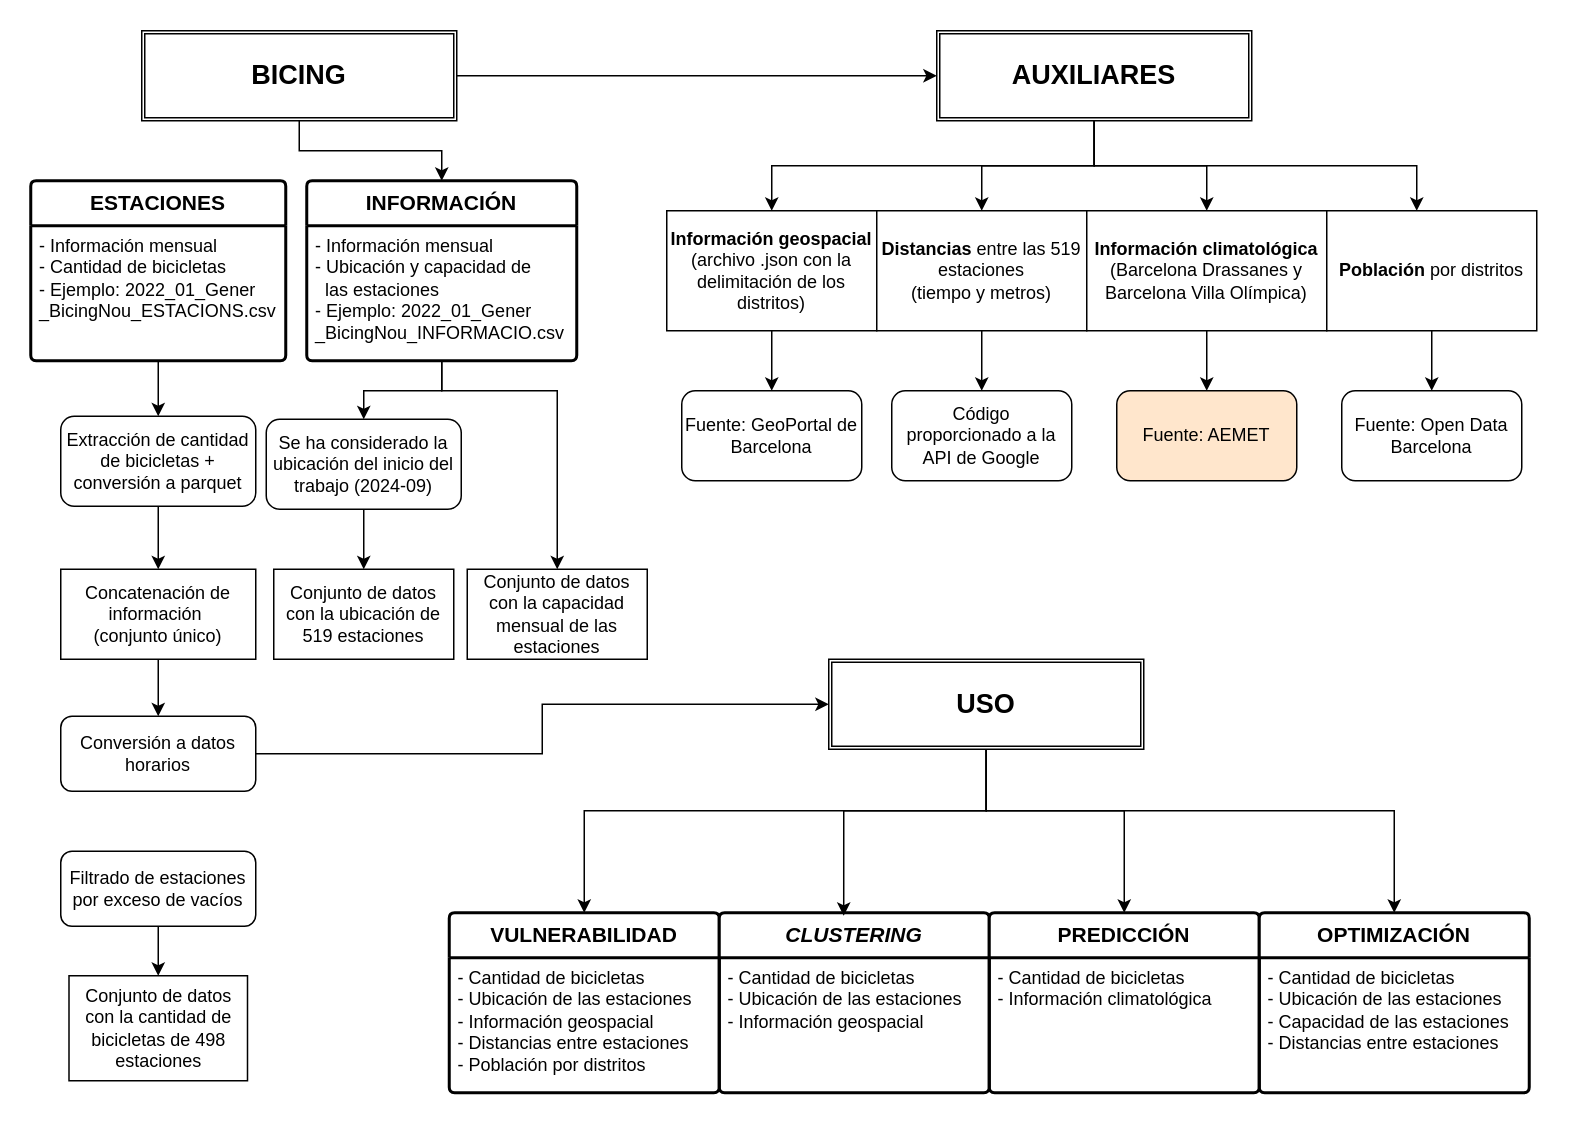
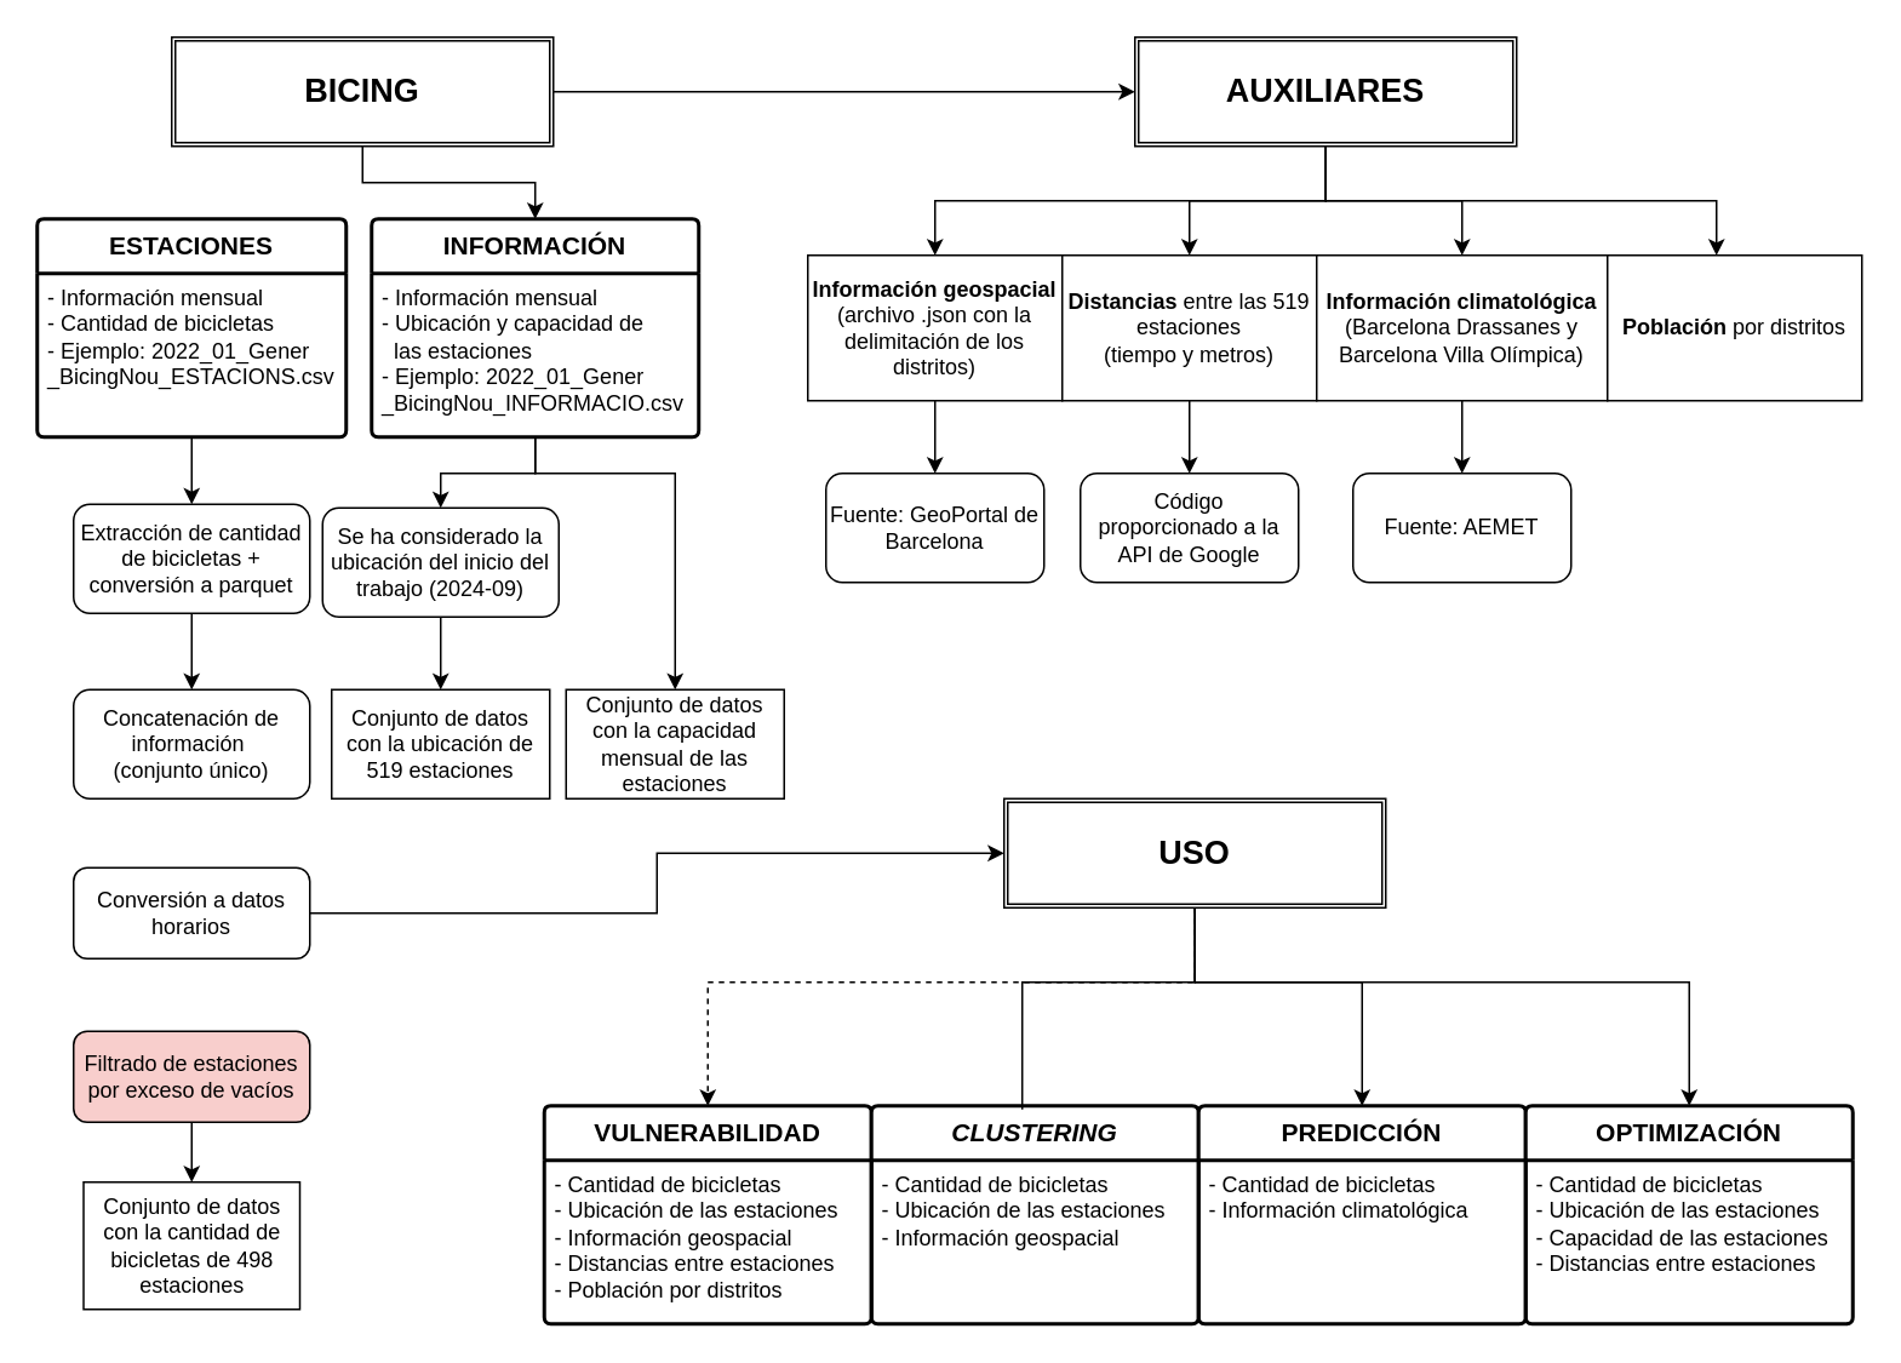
  <mxCell id="0" />
  <mxCell id="1" parent="0" />
  <mxCell id="2" style="edgeStyle=orthogonalEdgeStyle;rounded=0;orthogonalLoop=1;jettySize=auto;html=1;" parent="1" source="4" target="9" edge="1"><mxGeometry relative="1" as="geometry" /></mxCell>
  <mxCell id="3" style="edgeStyle=orthogonalEdgeStyle;rounded=0;orthogonalLoop=1;jettySize=auto;html=1;entryX=0.5;entryY=0;entryDx=0;entryDy=0;" parent="1" source="4" target="13" edge="1"><mxGeometry relative="1" as="geometry" /></mxCell>
  <mxCell id="4" value="&lt;font style=&quot;font-size: 18px;&quot;&gt;&lt;b&gt;BICING&lt;/b&gt;&lt;/font&gt;" style="shape=ext;double=1;rounded=0;whiteSpace=wrap;html=1;fillColor=none;" parent="1" vertex="1"><mxGeometry x="94" y="20" width="210" height="60" as="geometry" /></mxCell>
  <mxCell id="5" style="edgeStyle=orthogonalEdgeStyle;rounded=0;orthogonalLoop=1;jettySize=auto;html=1;" parent="1" source="9" target="31" edge="1"><mxGeometry relative="1" as="geometry" /></mxCell>
  <mxCell id="6" style="edgeStyle=orthogonalEdgeStyle;rounded=0;orthogonalLoop=1;jettySize=auto;html=1;" parent="1" source="9" target="29" edge="1"><mxGeometry relative="1" as="geometry"><Array as="points"><mxPoint x="729" y="110" /><mxPoint x="514" y="110" /></Array></mxGeometry></mxCell>
  <mxCell id="7" style="edgeStyle=orthogonalEdgeStyle;rounded=0;orthogonalLoop=1;jettySize=auto;html=1;" parent="1" source="9" target="33" edge="1"><mxGeometry relative="1" as="geometry" /></mxCell>
  <mxCell id="8" style="edgeStyle=orthogonalEdgeStyle;rounded=0;orthogonalLoop=1;jettySize=auto;html=1;" parent="1" source="9" target="35" edge="1"><mxGeometry relative="1" as="geometry"><Array as="points"><mxPoint x="729" y="110" /><mxPoint x="944" y="110" /></Array></mxGeometry></mxCell>
  <mxCell id="9" value="&lt;font style=&quot;font-size: 18px;&quot;&gt;&lt;b&gt;AUXILIARES&lt;/b&gt;&lt;/font&gt;" style="shape=ext;double=1;rounded=0;whiteSpace=wrap;html=1;fillColor=none;" parent="1" vertex="1"><mxGeometry x="624" y="20" width="210" height="60" as="geometry" /></mxCell>
  <mxCell id="10" value="&lt;b&gt;ESTACIONES&lt;/b&gt;" style="swimlane;childLayout=stackLayout;horizontal=1;startSize=30;horizontalStack=0;rounded=1;fontSize=14;fontStyle=0;strokeWidth=2;resizeParent=0;resizeLast=1;shadow=0;dashed=0;align=center;arcSize=4;whiteSpace=wrap;html=1;fillColor=none;" parent="1" vertex="1"><mxGeometry x="20" y="120" width="170" height="120" as="geometry"><mxRectangle x="300" y="-2330" width="150" height="50" as="alternateBounds" /></mxGeometry></mxCell>
  <mxCell id="11" value="- Información mensual&lt;div&gt;- Cantidad de bicicletas&lt;/div&gt;&lt;div&gt;- Ejemplo:&amp;nbsp;2022_01_Gener&lt;/div&gt;&lt;div&gt;_BicingNou_ESTACIONS.csv&lt;/div&gt;" style="align=left;strokeColor=none;fillColor=none;spacingLeft=4;fontSize=12;verticalAlign=top;resizable=0;rotatable=0;part=1;html=1;" parent="10" vertex="1"><mxGeometry y="30" width="170" height="90" as="geometry" /></mxCell>
  <mxCell id="12" style="edgeStyle=orthogonalEdgeStyle;rounded=0;orthogonalLoop=1;jettySize=auto;html=1;entryX=0.5;entryY=0;entryDx=0;entryDy=0;" parent="1" source="13" target="19" edge="1"><mxGeometry relative="1" as="geometry" /></mxCell>
  <mxCell id="13" value="&lt;b&gt;INFORMACIÓN&lt;/b&gt;" style="swimlane;childLayout=stackLayout;horizontal=1;startSize=30;horizontalStack=0;rounded=1;fontSize=14;fontStyle=0;strokeWidth=2;resizeParent=0;resizeLast=1;shadow=0;dashed=0;align=center;arcSize=4;whiteSpace=wrap;html=1;fillColor=#FFFFFF;" parent="1" vertex="1"><mxGeometry x="204" y="120" width="180" height="120" as="geometry"><mxRectangle x="300" y="-2330" width="150" height="50" as="alternateBounds" /></mxGeometry></mxCell>
  <mxCell id="14" value="- Información mensual&lt;div&gt;- Ubicación y capacidad de&lt;/div&gt;&lt;div&gt;&amp;nbsp; las estaciones&lt;/div&gt;&lt;div&gt;- Ejemplo:&amp;nbsp;2022_01_Gener&lt;/div&gt;&lt;div&gt;_BicingNou_INFORMACIO.csv&lt;/div&gt;" style="align=left;strokeColor=none;fillColor=none;spacingLeft=4;fontSize=12;verticalAlign=top;resizable=0;rotatable=0;part=1;html=1;" parent="13" vertex="1"><mxGeometry y="30" width="180" height="90" as="geometry" /></mxCell>
  <mxCell id="15" value="" style="edgeStyle=orthogonalEdgeStyle;rounded=0;orthogonalLoop=1;jettySize=auto;html=1;" edge="1" parent="1" source="16" target="21"><mxGeometry relative="1" as="geometry" /></mxCell>
  <mxCell id="16" value="Extracción de cantidad de bicicletas + conversión a parquet" style="rounded=1;whiteSpace=wrap;html=1;" parent="1" vertex="1"><mxGeometry x="40" y="277" width="130" height="60" as="geometry" /></mxCell>
  <mxCell id="17" style="edgeStyle=orthogonalEdgeStyle;rounded=0;orthogonalLoop=1;jettySize=auto;html=1;exitX=0.5;exitY=1;exitDx=0;exitDy=0;" parent="1" source="11" target="16" edge="1"><mxGeometry relative="1" as="geometry" /></mxCell>
  <mxCell id="18" value="" style="edgeStyle=orthogonalEdgeStyle;rounded=0;orthogonalLoop=1;jettySize=auto;html=1;" parent="1" source="19" target="24" edge="1"><mxGeometry relative="1" as="geometry" /></mxCell>
  <mxCell id="19" value="&lt;div&gt;&lt;br&gt;&lt;/div&gt;Se ha considerado la ubicación del inicio del trabajo (2024-09)&lt;div&gt;&lt;br&gt;&lt;/div&gt;" style="rounded=1;whiteSpace=wrap;html=1;" parent="1" vertex="1"><mxGeometry x="177" y="279" width="130" height="60" as="geometry" /></mxCell>
- <mxCell id="20" value="" style="edgeStyle=orthogonalEdgeStyle;rounded=0;orthogonalLoop=1;jettySize=auto;html=1;" parent="1" source="21" target="23" edge="1"><mxGeometry relative="1" as="geometry" /></mxCell>
- <mxCell id="21" value="Concatenación de información&amp;nbsp;&lt;div&gt;(conjunto único)&lt;/div&gt;" style="whiteSpace=wrap;html=1;rounded=0;" parent="1" vertex="1"><mxGeometry x="40" y="379" width="130" height="60" as="geometry" /></mxCell>
+ <mxCell id="21" value="Concatenación de información&amp;nbsp;&lt;div&gt;(conjunto único)&lt;/div&gt;" style="rounded=1;whiteSpace=wrap;html=1;" parent="1" vertex="1"><mxGeometry x="40" y="379" width="130" height="60" as="geometry" /></mxCell>
  <mxCell id="22" value="" style="edgeStyle=orthogonalEdgeStyle;rounded=0;orthogonalLoop=1;jettySize=auto;html=1;" edge="1" parent="1" source="23" target="45"><mxGeometry relative="1" as="geometry" /></mxCell>
  <mxCell id="23" value="Conversión a datos horarios" style="rounded=1;whiteSpace=wrap;html=1;" parent="1" vertex="1"><mxGeometry x="40" y="477" width="130" height="50" as="geometry" /></mxCell>
  <mxCell id="24" value="Conjunto de datos con la ubicación de 519 estaciones" style="rounded=0;whiteSpace=wrap;html=1;" parent="1" vertex="1"><mxGeometry x="182" y="379" width="120" height="60" as="geometry" /></mxCell>
  <mxCell id="25" style="edgeStyle=orthogonalEdgeStyle;rounded=0;orthogonalLoop=1;jettySize=auto;html=1;exitX=0.5;exitY=1;exitDx=0;exitDy=0;entryX=0.5;entryY=0;entryDx=0;entryDy=0;" parent="1" source="26" target="27" edge="1"><mxGeometry relative="1" as="geometry" /></mxCell>
- <mxCell id="26" value="Filtrado de estaciones por exceso de vacíos" style="rounded=1;whiteSpace=wrap;html=1;" parent="1" vertex="1"><mxGeometry x="40" y="567" width="130" height="50" as="geometry" /></mxCell>
+ <mxCell id="26" value="Filtrado de estaciones por exceso de vacíos" style="rounded=1;whiteSpace=wrap;html=1;fillColor=#f8cecc;" parent="1" vertex="1"><mxGeometry x="40" y="567" width="130" height="50" as="geometry" /></mxCell>
  <mxCell id="27" value="Conjunto de datos con la cantidad de bicicletas de 498 estaciones" style="rounded=0;whiteSpace=wrap;html=1;" parent="1" vertex="1"><mxGeometry x="45.5" y="650" width="119" height="70" as="geometry" /></mxCell>
  <mxCell id="28" style="edgeStyle=orthogonalEdgeStyle;rounded=0;orthogonalLoop=1;jettySize=auto;html=1;" parent="1" source="29" edge="1"><mxGeometry relative="1" as="geometry"><mxPoint x="514" y="260" as="targetPoint" /></mxGeometry></mxCell>
  <mxCell id="29" value="&lt;b&gt;Información geospacial&lt;/b&gt; (archivo .json con la delimitación de los distritos)" style="rounded=0;whiteSpace=wrap;html=1;" parent="1" vertex="1"><mxGeometry x="444" y="140" width="140" height="80" as="geometry" /></mxCell>
  <mxCell id="30" value="" style="edgeStyle=orthogonalEdgeStyle;rounded=0;orthogonalLoop=1;jettySize=auto;html=1;" parent="1" source="31" target="37" edge="1"><mxGeometry relative="1" as="geometry" /></mxCell>
  <mxCell id="31" value="&lt;b&gt;Distancias&lt;/b&gt; entre las 519 estaciones&lt;div&gt;(tiempo y metros)&lt;/div&gt;" style="rounded=0;whiteSpace=wrap;html=1;" parent="1" vertex="1"><mxGeometry x="584" y="140" width="140" height="80" as="geometry" /></mxCell>
  <mxCell id="32" value="" style="edgeStyle=orthogonalEdgeStyle;rounded=0;orthogonalLoop=1;jettySize=auto;html=1;" parent="1" source="33" target="38" edge="1"><mxGeometry relative="1" as="geometry" /></mxCell>
  <mxCell id="33" value="&lt;b&gt;Información climatológica&lt;/b&gt; (Barcelona Drassanes y Barcelona Villa Olímpica)" style="rounded=0;whiteSpace=wrap;html=1;" parent="1" vertex="1"><mxGeometry x="724" y="140" width="160" height="80" as="geometry" /></mxCell>
- <mxCell id="34" value="" style="edgeStyle=orthogonalEdgeStyle;rounded=0;orthogonalLoop=1;jettySize=auto;html=1;" parent="1" source="35" target="39" edge="1"><mxGeometry relative="1" as="geometry" /></mxCell>
  <mxCell id="35" value="&lt;b&gt;Población &lt;/b&gt;por distritos" style="rounded=0;whiteSpace=wrap;html=1;" parent="1" vertex="1"><mxGeometry x="884" y="140" width="140" height="80" as="geometry" /></mxCell>
  <mxCell id="36" value="Fuente: GeoPortal de Barcelona" style="rounded=1;whiteSpace=wrap;html=1;" parent="1" vertex="1"><mxGeometry x="454" y="260" width="120" height="60" as="geometry" /></mxCell>
  <mxCell id="37" value="Código proporcionado a la API de Google" style="rounded=1;whiteSpace=wrap;html=1;" parent="1" vertex="1"><mxGeometry x="594" y="260" width="120" height="60" as="geometry" /></mxCell>
- <mxCell id="38" value="Fuente: AEMET" style="rounded=1;whiteSpace=wrap;html=1;fillColor=#ffe6cc;" parent="1" vertex="1"><mxGeometry x="744" y="260" width="120" height="60" as="geometry" /></mxCell>
- <mxCell id="39" value="Fuente: Open Data Barcelona" style="rounded=1;whiteSpace=wrap;html=1;" parent="1" vertex="1"><mxGeometry x="894" y="260" width="120" height="60" as="geometry" /></mxCell>
+ <mxCell id="38" value="Fuente: AEMET" style="rounded=1;whiteSpace=wrap;html=1;" parent="1" vertex="1"><mxGeometry x="744" y="260" width="120" height="60" as="geometry" /></mxCell>
  <mxCell id="40" value="Conjunto de datos con la capacidad mensual de las estaciones" style="rounded=0;whiteSpace=wrap;html=1;" vertex="1" parent="1"><mxGeometry x="311" y="379" width="120" height="60" as="geometry" /></mxCell>
  <mxCell id="41" style="edgeStyle=orthogonalEdgeStyle;rounded=0;orthogonalLoop=1;jettySize=auto;html=1;entryX=0.5;entryY=0;entryDx=0;entryDy=0;" edge="1" parent="1" source="14" target="40"><mxGeometry relative="1" as="geometry"><Array as="points"><mxPoint x="294" y="260" /><mxPoint x="371" y="260" /></Array></mxGeometry></mxCell>
- <mxCell id="42" style="edgeStyle=orthogonalEdgeStyle;rounded=0;orthogonalLoop=1;jettySize=auto;html=1;entryX=0.5;entryY=0;entryDx=0;entryDy=0;" edge="1" parent="1" source="45" target="46"><mxGeometry relative="1" as="geometry"><Array as="points"><mxPoint x="657" y="540" /><mxPoint x="389" y="540" /></Array></mxGeometry></mxCell>
+ <mxCell id="42" style="edgeStyle=orthogonalEdgeStyle;rounded=0;orthogonalLoop=1;jettySize=auto;html=1;entryX=0.5;entryY=0;entryDx=0;entryDy=0;dashed=1;" edge="1" parent="1" source="45" target="46"><mxGeometry relative="1" as="geometry"><Array as="points"><mxPoint x="657" y="540" /><mxPoint x="389" y="540" /></Array></mxGeometry></mxCell>
  <mxCell id="43" style="edgeStyle=orthogonalEdgeStyle;rounded=0;orthogonalLoop=1;jettySize=auto;html=1;entryX=0.5;entryY=0;entryDx=0;entryDy=0;" edge="1" parent="1" source="45" target="50"><mxGeometry relative="1" as="geometry"><Array as="points"><mxPoint x="657" y="540" /><mxPoint x="749" y="540" /></Array></mxGeometry></mxCell>
  <mxCell id="44" style="edgeStyle=orthogonalEdgeStyle;rounded=0;orthogonalLoop=1;jettySize=auto;html=1;" edge="1" parent="1" source="45" target="52"><mxGeometry relative="1" as="geometry"><Array as="points"><mxPoint x="657" y="540" /><mxPoint x="929" y="540" /></Array></mxGeometry></mxCell>
  <mxCell id="45" value="&lt;font style=&quot;font-size: 18px;&quot;&gt;&lt;b&gt;USO&lt;/b&gt;&lt;/font&gt;" style="shape=ext;double=1;rounded=0;whiteSpace=wrap;html=1;fillColor=none;" vertex="1" parent="1"><mxGeometry x="552" y="439" width="210" height="60" as="geometry" /></mxCell>
  <mxCell id="46" value="&lt;b&gt;VULNERABILIDAD&lt;/b&gt;" style="swimlane;childLayout=stackLayout;horizontal=1;startSize=30;horizontalStack=0;rounded=1;fontSize=14;fontStyle=0;strokeWidth=2;resizeParent=0;resizeLast=1;shadow=0;dashed=0;align=center;arcSize=4;whiteSpace=wrap;html=1;fillColor=#FFFFFF;" vertex="1" parent="1"><mxGeometry x="299" y="608" width="180" height="120" as="geometry"><mxRectangle x="300" y="-2330" width="150" height="50" as="alternateBounds" /></mxGeometry></mxCell>
  <mxCell id="47" value="- Cantidad de bicicletas&lt;div&gt;- Ubicación de las estaciones&lt;/div&gt;&lt;div&gt;- Información geospacial&lt;/div&gt;&lt;div&gt;- Distancias entre estaciones&lt;/div&gt;&lt;div&gt;- Población por distritos&lt;/div&gt;" style="align=left;strokeColor=none;fillColor=none;spacingLeft=4;fontSize=12;verticalAlign=top;resizable=0;rotatable=0;part=1;html=1;" vertex="1" parent="46"><mxGeometry y="30" width="180" height="90" as="geometry" /></mxCell>
  <mxCell id="48" value="&lt;b&gt;&lt;i&gt;CLUSTERING&lt;/i&gt;&lt;/b&gt;" style="swimlane;childLayout=stackLayout;horizontal=1;startSize=30;horizontalStack=0;rounded=1;fontSize=14;fontStyle=0;strokeWidth=2;resizeParent=0;resizeLast=1;shadow=0;dashed=0;align=center;arcSize=4;whiteSpace=wrap;html=1;fillColor=#FFFFFF;" vertex="1" parent="1"><mxGeometry x="479" y="608" width="180" height="120" as="geometry"><mxRectangle x="300" y="-2330" width="150" height="50" as="alternateBounds" /></mxGeometry></mxCell>
  <mxCell id="49" value="- Cantidad de bicicletas&lt;div&gt;- Ubicación de las estaciones&lt;/div&gt;&lt;div&gt;- Información geospacial&lt;/div&gt;" style="align=left;strokeColor=none;fillColor=none;spacingLeft=4;fontSize=12;verticalAlign=top;resizable=0;rotatable=0;part=1;html=1;" vertex="1" parent="48"><mxGeometry y="30" width="180" height="90" as="geometry" /></mxCell>
  <mxCell id="50" value="&lt;b&gt;PREDICCIÓN&lt;/b&gt;" style="swimlane;childLayout=stackLayout;horizontal=1;startSize=30;horizontalStack=0;rounded=1;fontSize=14;fontStyle=0;strokeWidth=2;resizeParent=0;resizeLast=1;shadow=0;dashed=0;align=center;arcSize=4;whiteSpace=wrap;html=1;fillColor=#FFFFFF;" vertex="1" parent="1"><mxGeometry x="659" y="608" width="180" height="120" as="geometry"><mxRectangle x="300" y="-2330" width="150" height="50" as="alternateBounds" /></mxGeometry></mxCell>
  <mxCell id="51" value="- Cantidad de bicicletas&lt;div&gt;- Información climatológica&lt;/div&gt;" style="align=left;strokeColor=none;fillColor=none;spacingLeft=4;fontSize=12;verticalAlign=top;resizable=0;rotatable=0;part=1;html=1;" vertex="1" parent="50"><mxGeometry y="30" width="180" height="90" as="geometry" /></mxCell>
  <mxCell id="52" value="&lt;b&gt;OPTIMIZACIÓN&lt;/b&gt;" style="swimlane;childLayout=stackLayout;horizontal=1;startSize=30;horizontalStack=0;rounded=1;fontSize=14;fontStyle=0;strokeWidth=2;resizeParent=0;resizeLast=1;shadow=0;dashed=0;align=center;arcSize=4;whiteSpace=wrap;html=1;fillColor=#FFFFFF;" vertex="1" parent="1"><mxGeometry x="839" y="608" width="180" height="120" as="geometry"><mxRectangle x="300" y="-2330" width="150" height="50" as="alternateBounds" /></mxGeometry></mxCell>
  <mxCell id="53" value="- Cantidad de bicicletas&lt;div&gt;- Ubicación de las estaciones&lt;/div&gt;&lt;div&gt;-&amp;nbsp;&lt;span style=&quot;background-color: initial;&quot;&gt;Capacidad de las estaciones&lt;/span&gt;&lt;/div&gt;&lt;div&gt;&lt;span style=&quot;background-color: initial;&quot;&gt;- Distancias entre estaciones&lt;/span&gt;&lt;/div&gt;&lt;div&gt;&lt;br&gt;&lt;/div&gt;" style="align=left;strokeColor=none;fillColor=none;spacingLeft=4;fontSize=12;verticalAlign=top;resizable=0;rotatable=0;part=1;html=1;" vertex="1" parent="52"><mxGeometry y="30" width="180" height="90" as="geometry" /></mxCell>
- <mxCell id="54" style="edgeStyle=orthogonalEdgeStyle;rounded=0;orthogonalLoop=1;jettySize=auto;html=1;entryX=0.461;entryY=0.017;entryDx=0;entryDy=0;entryPerimeter=0;" edge="1" parent="1" source="45" target="48"><mxGeometry relative="1" as="geometry"><Array as="points"><mxPoint x="657" y="540" /><mxPoint x="562" y="540" /></Array></mxGeometry></mxCell>
+ <mxCell id="54" style="edgeStyle=orthogonalEdgeStyle;rounded=0;orthogonalLoop=1;jettySize=auto;html=1;entryX=0.461;entryY=0.017;entryDx=0;entryDy=0;entryPerimeter=0;endArrow=none;" edge="1" parent="1" source="45" target="48"><mxGeometry relative="1" as="geometry"><Array as="points"><mxPoint x="657" y="540" /><mxPoint x="562" y="540" /></Array></mxGeometry></mxCell>
